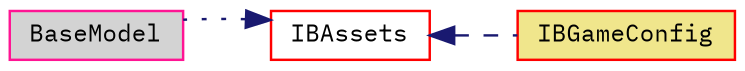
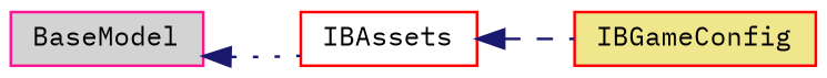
  digraph {
    fontname="IBM Plex Mono"
    rankdir=LR
    node [color=red fontname="IBM Plex Mono" fontsize=10 shape=record style=filled]
    edge [color=midnightblue dir=back fontname="IBM Plex Mono" fontsize=10 labelfontname=Helvetica labelfontsize=10]
    n1 [color=deeppink fillcolor=lightgrey height=0.2 label=BaseModel width=0.4]
    n2 [fillcolor=white height=0.2 label=IBAssets width=0.4]
    n3 [fillcolor=khaki height=0.2 label=IBGameConfig width=0.4]
-   n2 -> n1 [style=dotted]
+   n1 -> n2 [style=dotted]
    n2 -> n3 [style=dashed]
  }
